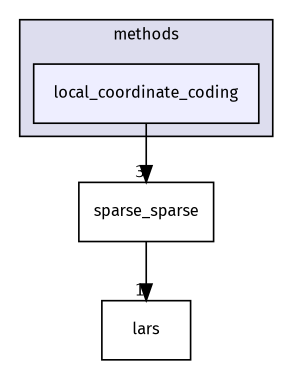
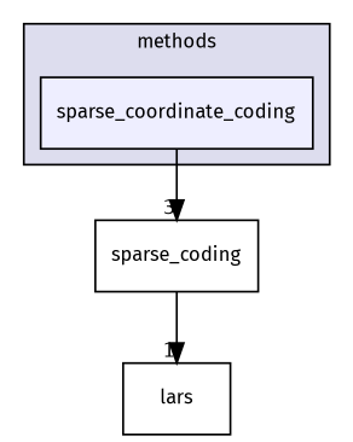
  digraph {
    compound=true
    fontname="Fira Sans"
    node [fontname="Fira Sans" fontsize=10 shape=box]
    edge [fontname="Fira Sans" labeldistance=1.5 labelfontname=Helvetica labelfontsize=10]
-   n1 [fillcolor="#eeeeff" label=local_coordinate_coding pencolor=black style=filled]
-   n2 [label=sparse_sparse]
+   n1 [fillcolor="#eeeeff" label=sparse_coordinate_coding pencolor=black style=filled]
+   n2 [label=sparse_coding]
    n3 [label=lars]
    subgraph cluster_1 {
      bgcolor="#ddddee"
      fontsize=10
      label=methods
      pencolor=black
      n1
    }
    n1 -> n2 [headlabel=3]
    n2 -> n3 [headlabel=1]
  }
